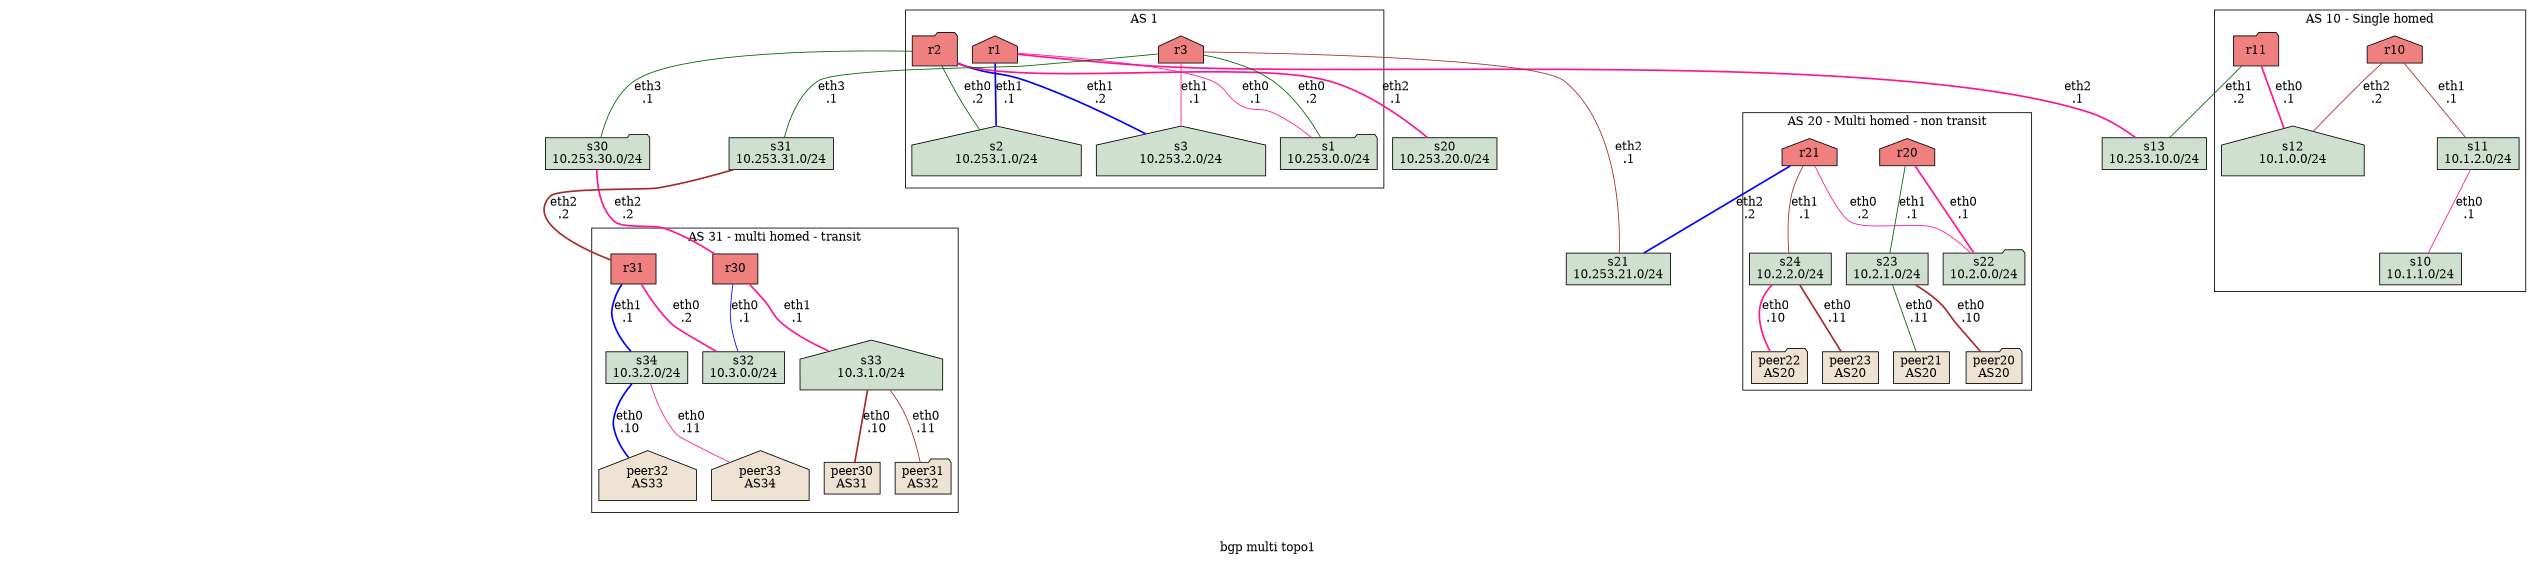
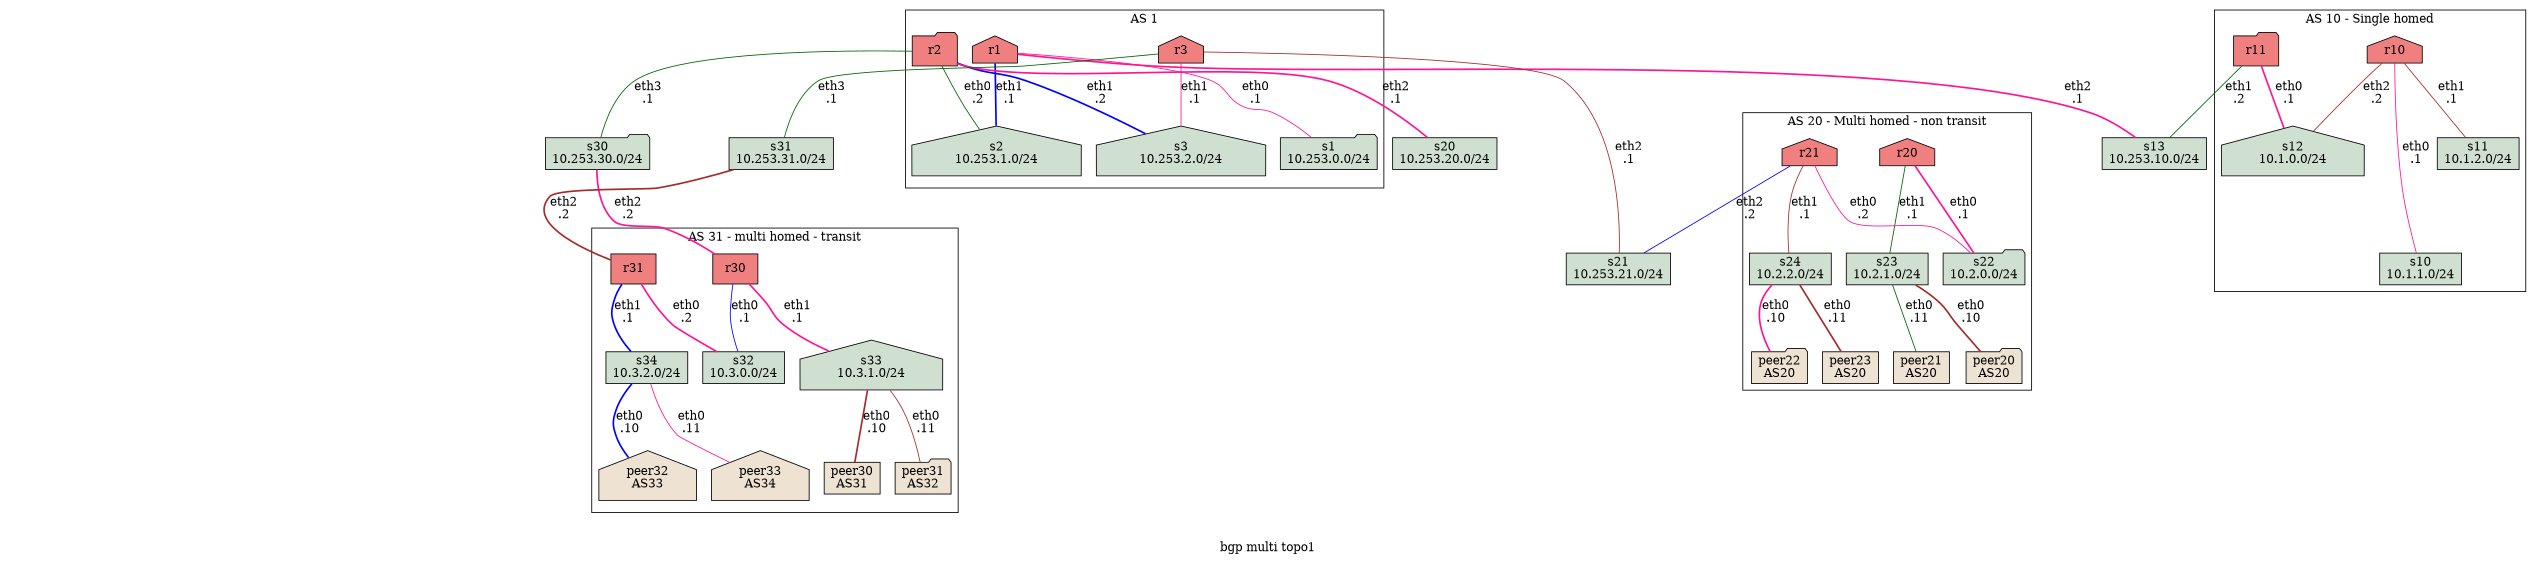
  graph {
    label="bgp multi topo1"
    node [fillcolor="#d0e0d0" shape=box style=filled]
    edge [style=invis]
    n1 [label="s30\n10.253.30.0/24" shape=folder]
    n2 [label="s31\n10.253.31.0/24"]
    n3 [fillcolor="#f08080" label=r10 shape=house]
    n4 [label="s10\n10.1.1.0/24"]
    n5 [label="s11\n10.1.2.0/24"]
    n6 [label="s12\n10.1.0.0/24" shape=house]
    n7 [fillcolor="#f08080" label=r11 shape=folder]
    n8 [fillcolor="#f08080" label=r20 shape=house]
    n9 [fillcolor="#f08080" label=r21 shape=house]
    n10 [label="s22\n10.2.0.0/24" shape=folder]
    n11 [label="s23\n10.2.1.0/24"]
    n12 [label="s24\n10.2.2.0/24"]
    n13 [fillcolor="#eee3d3" label="peer20\nAS20" shape=folder]
    n14 [fillcolor="#eee3d3" label="peer21\nAS20"]
    n15 [fillcolor="#eee3d3" label="peer22\nAS20" shape=folder]
    n16 [fillcolor="#eee3d3" label="peer23\nAS20"]
    n17 [fillcolor="#f08080" label=r1 shape=house]
    n18 [label="s1\n10.253.0.0/24" shape=folder]
    n19 [label="s2\n10.253.1.0/24" shape=house]
    n20 [fillcolor="#f08080" label=r2 shape=folder]
    n21 [label="s3\n10.253.2.0/24" shape=house]
    n22 [fillcolor="#f08080" label=r3 shape=house]
    n23 [fillcolor="#f08080" label=r30]
    n24 [fillcolor="#f08080" label=r31]
    n25 [label="s32\n10.3.0.0/24"]
    n26 [label="s33\n10.3.1.0/24" shape=house]
    n27 [label="s34\n10.3.2.0/24"]
    n28 [fillcolor="#eee3d3" label="peer30\nAS31"]
    n29 [fillcolor="#eee3d3" label="peer31\nAS32" shape=folder]
    n30 [fillcolor="#eee3d3" label="peer32\nAS33" shape=house]
    n31 [fillcolor="#eee3d3" label="peer33\nAS34" shape=house]
    n32 [label="s13\n10.253.10.0/24"]
    n33 [label="s21\n10.253.21.0/24"]
    n34 [label="s20\n10.253.20.0/24"]
    subgraph sub_1 {
      rank=same
      n1
      n2
    }
    subgraph cluster_2 {
      label="AS 10 - Single homed"
      shape=oval
      n3
      n4
      n5
      n6
      n7
    }
    subgraph cluster_3 {
      label="AS 20 - Multi homed - non transit"
      shape=oval
      subgraph sub_4 {
        label="AS 20 - Multi homed - non transit"
        rank=same
        shape=oval
        n8
        n9
      }
      subgraph sub_5 {
        label="AS 20 - Multi homed - non transit"
        rank=same
        shape=oval
        n10
        n11
        n12
      }
      subgraph sub_6 {
        label="AS 20 - Multi homed - non transit"
        rank=same
        shape=oval
        n13
        n14
        n15
        n16
      }
    }
    subgraph cluster_7 {
      label="AS 1"
      shape=oval
      n17
      n18
      n19
      n20
      n21
      n22
    }
    subgraph cluster_8 {
      label="AS 31 - multi homed - transit"
      shape=oval
      subgraph sub_9 {
        label="AS 30 - multi homed - transit"
        rank=same
        shape=oval
        n23
        n24
      }
      subgraph sub_10 {
        label="AS 30 - multi homed - transit"
        rank=same
        shape=oval
        n25
        n26
        n27
      }
      subgraph sub_11 {
        label="AS 30 - multi homed - transit"
        rank=same
        shape=oval
        n28
        n29
        n30
        n31
      }
    }
    n1 -- n23
    n2 -- n23
-   n5 -- n4 [color=deeppink label="eth0\n.1" style=solid]
+   n3 -- n4 [color=deeppink label="eth0\n.1" style=solid]
    n3 -- n5 [color=brown label="eth1\n.1" style=solid]
    n3 -- n6 [color=brown label="eth2\n.2" style=solid]
    n7 -- n6 [color=deeppink label="eth0\n.1" style=bold]
    n7 -- n32 [color=darkgreen label="eth1\n.2" style=solid]
    n8 -- n10 [color=deeppink label="eth0\n.1" style=bold]
    n8 -- n10
    n8 -- n11 [color=darkgreen label="eth1\n.1" style=solid]
    n8 -- n11
    n8 -- n12
    n9 -- n10 [color=deeppink label="eth0\n.2" style=solid]
    n9 -- n10
    n9 -- n11
    n9 -- n12 [color=brown label="eth1\n.1" style=solid]
    n9 -- n12
-   n9 -- n33 [color=blue label="eth2\n.2" style=bold]
+   n9 -- n33 [color=blue label="eth2\n.2" style=solid]
    n10 -- n13
    n10 -- n14
    n10 -- n15
    n10 -- n16
    n11 -- n13
    n11 -- n14
    n11 -- n15
    n11 -- n16
    n12 -- n13
    n12 -- n14
    n12 -- n15
    n12 -- n16
    n13 -- n11 [color=brown label="eth0\n.10" style=bold]
    n14 -- n11 [color=darkgreen label="eth0\n.11" style=solid]
    n15 -- n12 [color=deeppink label="eth0\n.10" style=bold]
    n16 -- n12 [color=brown label="eth0\n.11" style=bold]
    n17 -- n18 [color=deeppink label="eth0\n.1" style=solid]
    n17 -- n19 [color=blue label="eth1\n.1" style=bold]
    n17 -- n23
    n17 -- n24
    n17 -- n25
    n17 -- n26
    n17 -- n27
    n17 -- n28
    n17 -- n29
    n17 -- n30
    n17 -- n31
    n17 -- n32 [color=deeppink label="eth2\n.1" style=bold]
    n18 -- n23
    n18 -- n24
    n18 -- n25
    n18 -- n26
    n18 -- n27
    n18 -- n28
    n18 -- n29
    n18 -- n30
    n18 -- n31
    n19 -- n23
    n19 -- n24
    n19 -- n25
    n19 -- n26
    n19 -- n27
    n19 -- n28
    n19 -- n29
    n19 -- n30
    n19 -- n31
    n20 -- n1 [color=darkgreen label="eth3\n.1" style=solid]
    n20 -- n19 [color=darkgreen label="eth0\n.2" style=solid]
    n20 -- n21 [color=blue label="eth1\n.2" style=bold]
    n20 -- n23
    n20 -- n24
    n20 -- n25
    n20 -- n26
    n20 -- n27
    n20 -- n28
    n20 -- n29
    n20 -- n30
    n20 -- n31
    n20 -- n34 [color=deeppink label="eth2\n.1" style=bold]
    n21 -- n23
    n21 -- n24
    n21 -- n25
    n21 -- n26
    n21 -- n27
    n21 -- n28
    n21 -- n29
    n21 -- n30
    n21 -- n31
    n22 -- n2 [color=darkgreen label="eth3\n.1" style=solid]
-   n22 -- n18 [color=darkgreen label="eth0\n.2" style=solid]
    n22 -- n21 [color=deeppink label="eth1\n.1" style=solid]
    n22 -- n23
    n22 -- n24
    n22 -- n25
    n22 -- n26
    n22 -- n27
    n22 -- n28
    n22 -- n29
    n22 -- n30
    n22 -- n31
    n22 -- n33 [color=brown label="eth2\n.1" style=solid]
    n23 -- n1 [color=deeppink label="eth2\n.2" style=bold]
    n23 -- n25 [color=blue label="eth0\n.1" style=solid]
    n23 -- n25
    n23 -- n26 [color=deeppink label="eth1\n.1" style=bold]
    n23 -- n26
    n23 -- n27
    n24 -- n2 [color=brown label="eth2\n.2" style=bold]
    n24 -- n25 [color=deeppink label="eth0\n.2" style=bold]
    n24 -- n25
    n24 -- n26
    n24 -- n27 [color=blue label="eth1\n.1" style=bold]
    n24 -- n27
    n25 -- n28
    n25 -- n29
    n25 -- n30
    n25 -- n31
    n26 -- n28
    n26 -- n29
    n26 -- n30
    n26 -- n31
    n27 -- n28
    n27 -- n29
    n27 -- n30
    n27 -- n31
    n28 -- n26 [color=brown label="eth0\n.10" style=bold]
    n29 -- n26 [color=brown label="eth0\n.11" style=solid]
    n30 -- n27 [color=blue label="eth0\n.10" style=bold]
    n31 -- n27 [color=deeppink label="eth0\n.11" style=solid]
    n34 -- n33
  }
